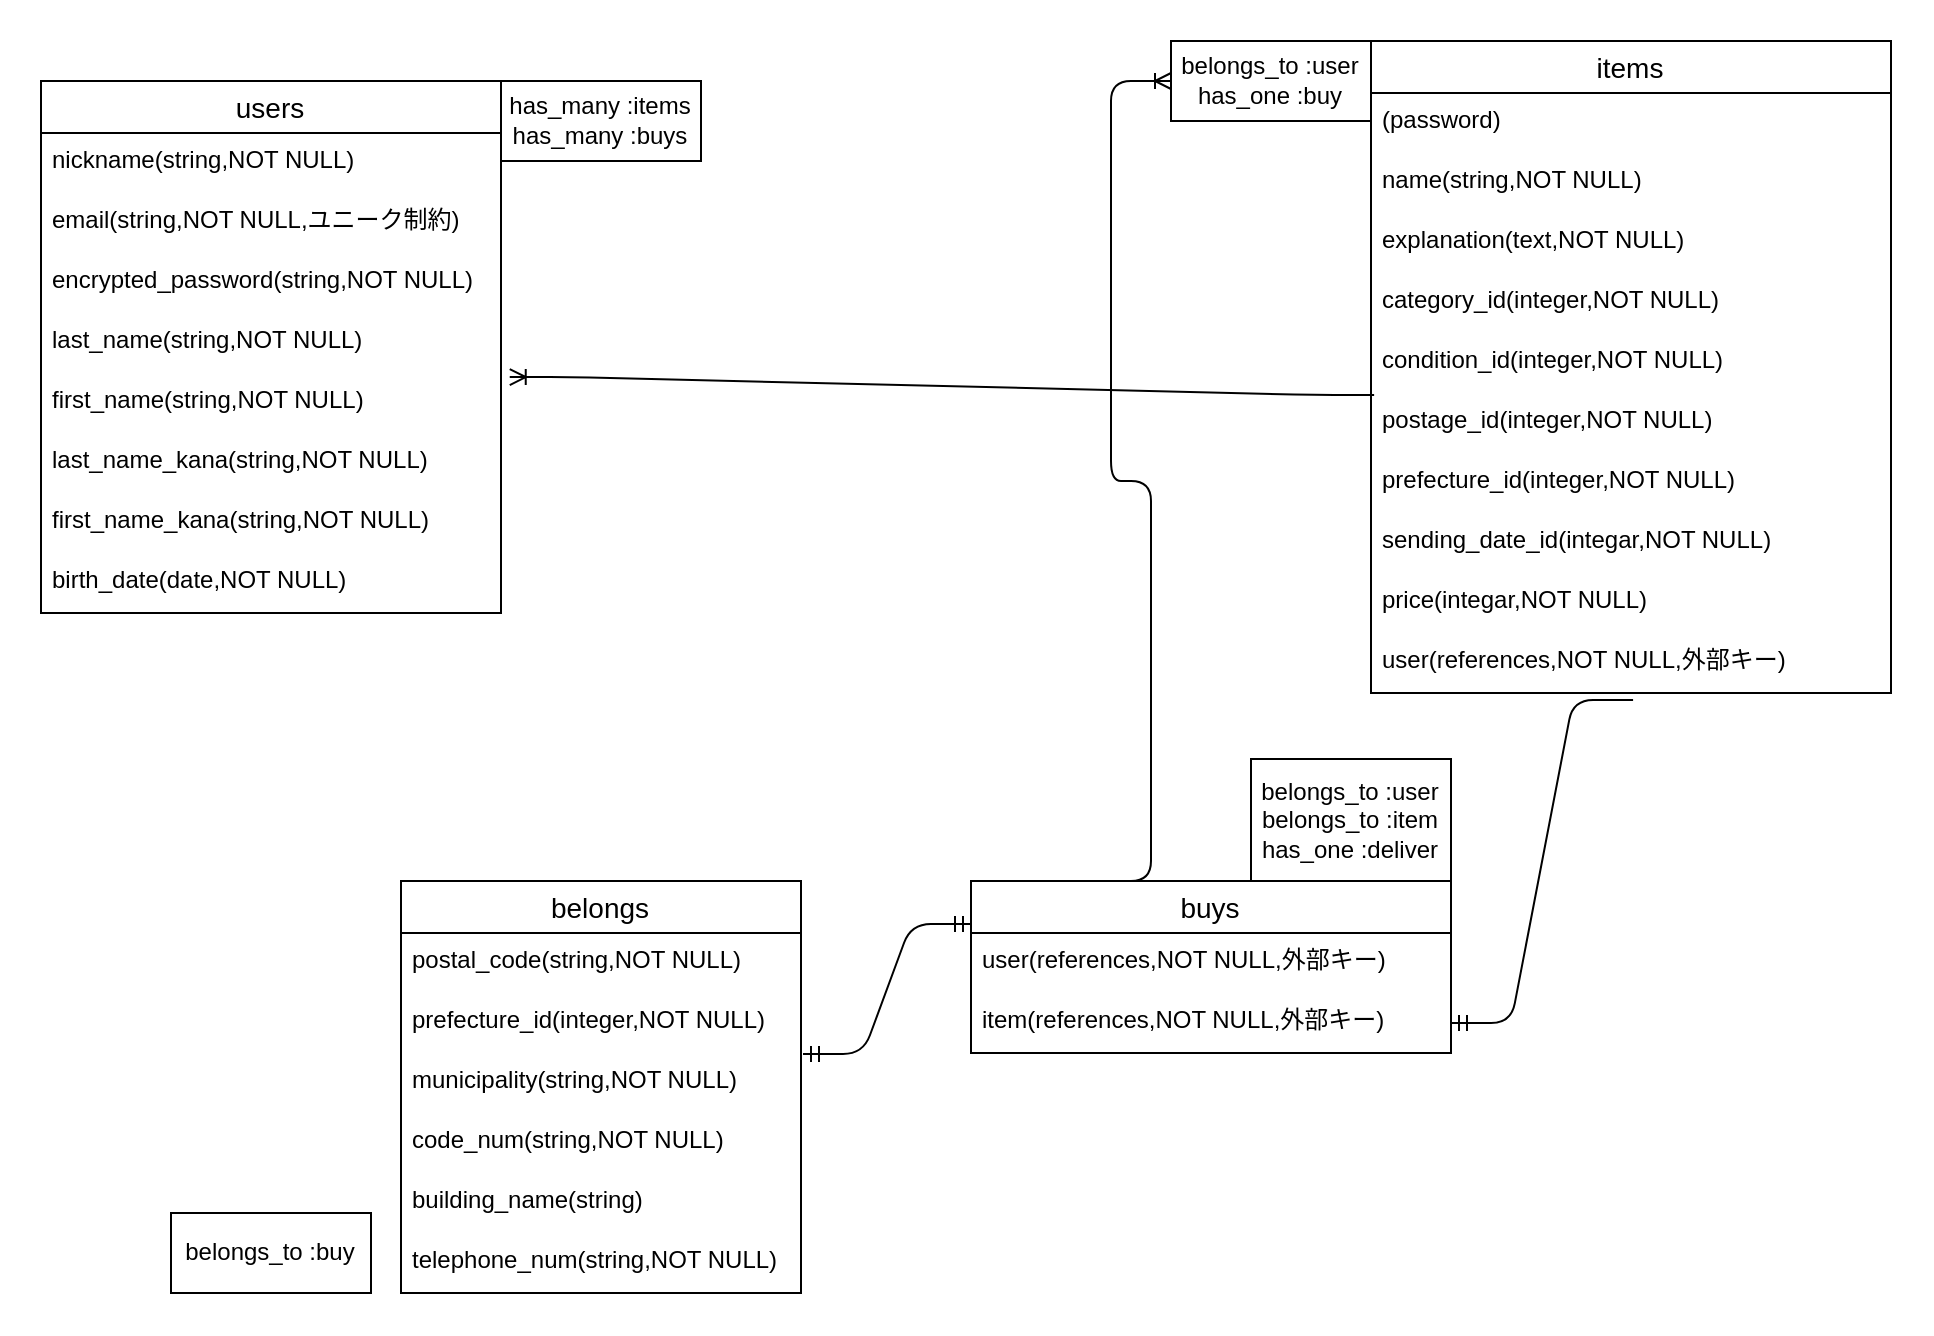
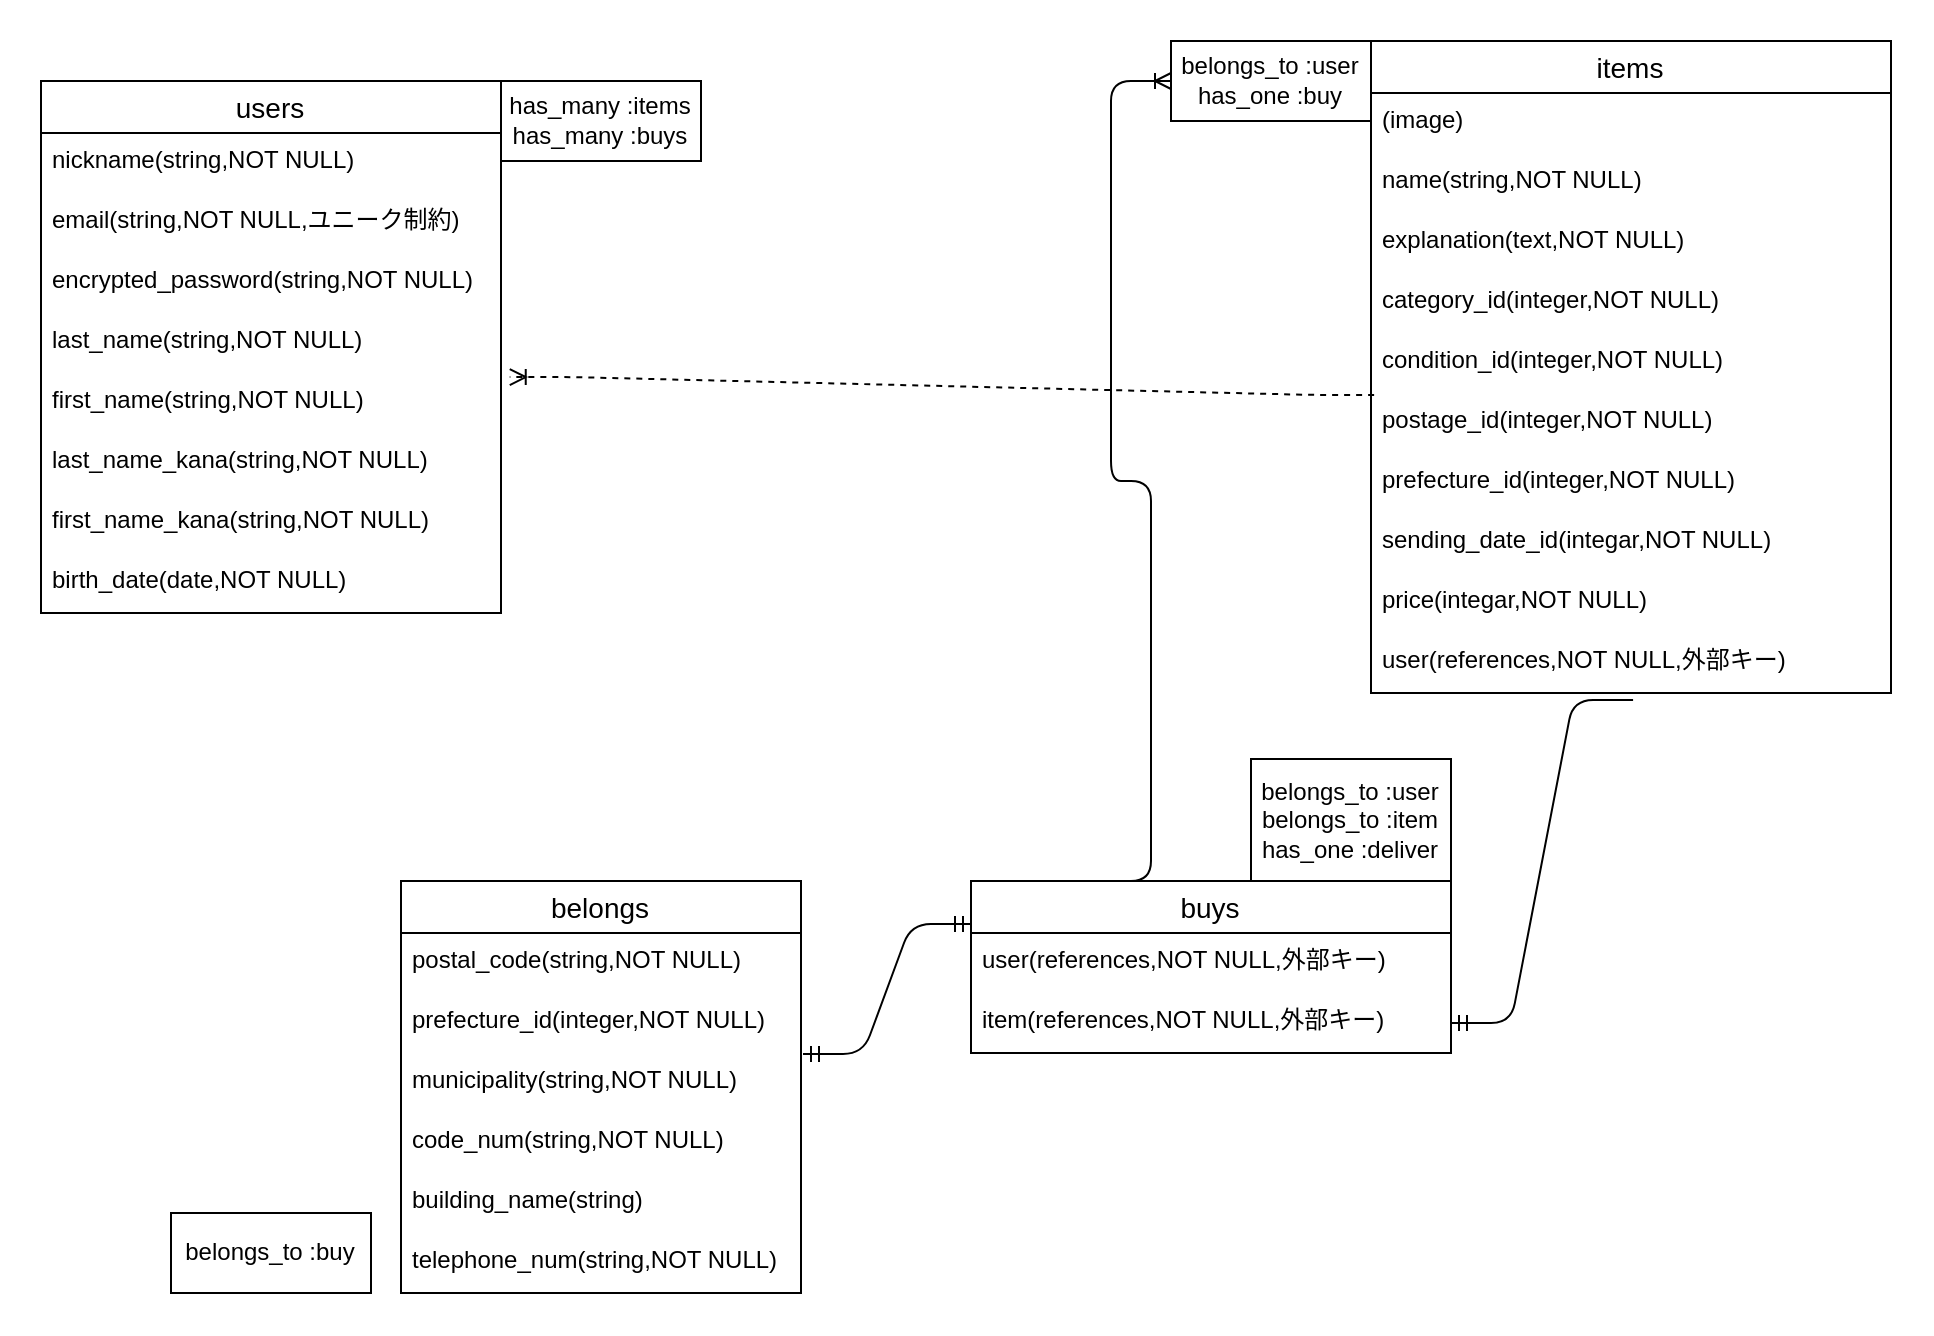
  <mxCell id="0" />
  <mxCell id="1" parent="0" />
  <mxCell id="2" value="users" style="swimlane;fontStyle=0;childLayout=stackLayout;horizontal=1;startSize=26;horizontalStack=0;resizeParent=1;resizeParentMax=0;resizeLast=0;collapsible=1;marginBottom=0;align=center;fontSize=14;" vertex="1" parent="1"><mxGeometry x="20" y="40" width="230" height="266" as="geometry"><mxRectangle x="120" y="290" width="70" height="26" as="alternateBounds" /></mxGeometry></mxCell>
  <mxCell id="3" value="nickname(string,NOT NULL)" style="text;strokeColor=none;fillColor=none;spacingLeft=4;spacingRight=4;overflow=hidden;rotatable=0;points=[[0,0.5],[1,0.5]];portConstraint=eastwest;fontSize=12;" vertex="1" parent="2"><mxGeometry y="26" width="230" height="30" as="geometry" /></mxCell>
  <mxCell id="4" value="email(string,NOT NULL,ユニーク制約)" style="text;strokeColor=none;fillColor=none;spacingLeft=4;spacingRight=4;overflow=hidden;rotatable=0;points=[[0,0.5],[1,0.5]];portConstraint=eastwest;fontSize=12;" vertex="1" parent="2"><mxGeometry y="56" width="230" height="30" as="geometry" /></mxCell>
  <mxCell id="5" value="encrypted_password(string,NOT NULL)" style="text;strokeColor=none;fillColor=none;spacingLeft=4;spacingRight=4;overflow=hidden;rotatable=0;points=[[0,0.5],[1,0.5]];portConstraint=eastwest;fontSize=12;" vertex="1" parent="2"><mxGeometry y="86" width="230" height="30" as="geometry" /></mxCell>
  <mxCell id="6" value="last_name(string,NOT NULL)" style="text;strokeColor=none;fillColor=none;spacingLeft=4;spacingRight=4;overflow=hidden;rotatable=0;points=[[0,0.5],[1,0.5]];portConstraint=eastwest;fontSize=12;" vertex="1" parent="2"><mxGeometry y="116" width="230" height="30" as="geometry" /></mxCell>
  <mxCell id="7" value="first_name(string,NOT NULL)" style="text;strokeColor=none;fillColor=none;spacingLeft=4;spacingRight=4;overflow=hidden;rotatable=0;points=[[0,0.5],[1,0.5]];portConstraint=eastwest;fontSize=12;" vertex="1" parent="2"><mxGeometry y="146" width="230" height="30" as="geometry" /></mxCell>
  <mxCell id="8" value="last_name_kana(string,NOT NULL)" style="text;strokeColor=none;fillColor=none;spacingLeft=4;spacingRight=4;overflow=hidden;rotatable=0;points=[[0,0.5],[1,0.5]];portConstraint=eastwest;fontSize=12;" vertex="1" parent="2"><mxGeometry y="176" width="230" height="30" as="geometry" /></mxCell>
  <mxCell id="9" value="first_name_kana(string,NOT NULL)" style="text;strokeColor=none;fillColor=none;spacingLeft=4;spacingRight=4;overflow=hidden;rotatable=0;points=[[0,0.5],[1,0.5]];portConstraint=eastwest;fontSize=12;" vertex="1" parent="2"><mxGeometry y="206" width="230" height="30" as="geometry" /></mxCell>
  <mxCell id="10" value="birth_date(date,NOT NULL)" style="text;strokeColor=none;fillColor=none;spacingLeft=4;spacingRight=4;overflow=hidden;rotatable=0;points=[[0,0.5],[1,0.5]];portConstraint=eastwest;fontSize=12;" vertex="1" parent="2"><mxGeometry y="236" width="230" height="30" as="geometry" /></mxCell>
  <mxCell id="11" value="items" style="swimlane;fontStyle=0;childLayout=stackLayout;horizontal=1;startSize=26;horizontalStack=0;resizeParent=1;resizeParentMax=0;resizeLast=0;collapsible=1;marginBottom=0;align=center;fontSize=14;" vertex="1" parent="1"><mxGeometry x="685" y="20" width="260" height="326" as="geometry" /></mxCell>
- <mxCell id="12" value="(password)" style="text;strokeColor=none;fillColor=none;spacingLeft=4;spacingRight=4;overflow=hidden;rotatable=0;points=[[0,0.5],[1,0.5]];portConstraint=eastwest;fontSize=12;" vertex="1" parent="11"><mxGeometry y="26" width="260" height="30" as="geometry" /></mxCell>
+ <mxCell id="12" value="(image)" style="text;strokeColor=none;fillColor=none;spacingLeft=4;spacingRight=4;overflow=hidden;rotatable=0;points=[[0,0.5],[1,0.5]];portConstraint=eastwest;fontSize=12;" vertex="1" parent="11"><mxGeometry y="26" width="260" height="30" as="geometry" /></mxCell>
  <mxCell id="13" value="name(string,NOT NULL)" style="text;strokeColor=none;fillColor=none;spacingLeft=4;spacingRight=4;overflow=hidden;rotatable=0;points=[[0,0.5],[1,0.5]];portConstraint=eastwest;fontSize=12;" vertex="1" parent="11"><mxGeometry y="56" width="260" height="30" as="geometry" /></mxCell>
  <mxCell id="14" value="explanation(text,NOT NULL)" style="text;strokeColor=none;fillColor=none;spacingLeft=4;spacingRight=4;overflow=hidden;rotatable=0;points=[[0,0.5],[1,0.5]];portConstraint=eastwest;fontSize=12;" vertex="1" parent="11"><mxGeometry y="86" width="260" height="30" as="geometry" /></mxCell>
  <mxCell id="15" value="category_id(integer,NOT NULL)" style="text;strokeColor=none;fillColor=none;spacingLeft=4;spacingRight=4;overflow=hidden;rotatable=0;points=[[0,0.5],[1,0.5]];portConstraint=eastwest;fontSize=12;" vertex="1" parent="11"><mxGeometry y="116" width="260" height="30" as="geometry" /></mxCell>
  <mxCell id="16" value="condition_id(integer,NOT NULL)" style="text;strokeColor=none;fillColor=none;spacingLeft=4;spacingRight=4;overflow=hidden;rotatable=0;points=[[0,0.5],[1,0.5]];portConstraint=eastwest;fontSize=12;" vertex="1" parent="11"><mxGeometry y="146" width="260" height="30" as="geometry" /></mxCell>
  <mxCell id="17" value="postage_id(integer,NOT NULL)" style="text;strokeColor=none;fillColor=none;spacingLeft=4;spacingRight=4;overflow=hidden;rotatable=0;points=[[0,0.5],[1,0.5]];portConstraint=eastwest;fontSize=12;" vertex="1" parent="11"><mxGeometry y="176" width="260" height="30" as="geometry" /></mxCell>
  <mxCell id="18" value="prefecture_id(integer,NOT NULL)" style="text;strokeColor=none;fillColor=none;spacingLeft=4;spacingRight=4;overflow=hidden;rotatable=0;points=[[0,0.5],[1,0.5]];portConstraint=eastwest;fontSize=12;" vertex="1" parent="11"><mxGeometry y="206" width="260" height="30" as="geometry" /></mxCell>
  <mxCell id="19" value="sending_date_id(integar,NOT NULL)" style="text;strokeColor=none;fillColor=none;spacingLeft=4;spacingRight=4;overflow=hidden;rotatable=0;points=[[0,0.5],[1,0.5]];portConstraint=eastwest;fontSize=12;" vertex="1" parent="11"><mxGeometry y="236" width="260" height="30" as="geometry" /></mxCell>
  <mxCell id="20" value="price(integar,NOT NULL)" style="text;strokeColor=none;fillColor=none;spacingLeft=4;spacingRight=4;overflow=hidden;rotatable=0;points=[[0,0.5],[1,0.5]];portConstraint=eastwest;fontSize=12;" vertex="1" parent="11"><mxGeometry y="266" width="260" height="30" as="geometry" /></mxCell>
  <mxCell id="21" value="user(references,NOT NULL,外部キー)" style="text;strokeColor=none;fillColor=none;spacingLeft=4;spacingRight=4;overflow=hidden;rotatable=0;points=[[0,0.5],[1,0.5]];portConstraint=eastwest;fontSize=12;" vertex="1" parent="11"><mxGeometry y="296" width="260" height="30" as="geometry" /></mxCell>
  <mxCell id="22" value="buys" style="swimlane;fontStyle=0;childLayout=stackLayout;horizontal=1;startSize=26;horizontalStack=0;resizeParent=1;resizeParentMax=0;resizeLast=0;collapsible=1;marginBottom=0;align=center;fontSize=14;" vertex="1" parent="1"><mxGeometry x="485" y="440" width="240" height="86" as="geometry" /></mxCell>
  <mxCell id="23" value="user(references,NOT NULL,外部キー)" style="text;strokeColor=none;fillColor=none;spacingLeft=4;spacingRight=4;overflow=hidden;rotatable=0;points=[[0,0.5],[1,0.5]];portConstraint=eastwest;fontSize=12;" vertex="1" parent="22"><mxGeometry y="26" width="240" height="30" as="geometry" /></mxCell>
  <mxCell id="24" value="item(references,NOT NULL,外部キー)" style="text;strokeColor=none;fillColor=none;spacingLeft=4;spacingRight=4;overflow=hidden;rotatable=0;points=[[0,0.5],[1,0.5]];portConstraint=eastwest;fontSize=12;" vertex="1" parent="22"><mxGeometry y="56" width="240" height="30" as="geometry" /></mxCell>
  <mxCell id="25" value="belongs" style="swimlane;fontStyle=0;childLayout=stackLayout;horizontal=1;startSize=26;horizontalStack=0;resizeParent=1;resizeParentMax=0;resizeLast=0;collapsible=1;marginBottom=0;align=center;fontSize=14;" vertex="1" parent="1"><mxGeometry x="200" y="440" width="200" height="206" as="geometry" /></mxCell>
  <mxCell id="26" value="postal_code(string,NOT NULL)" style="text;strokeColor=none;fillColor=none;spacingLeft=4;spacingRight=4;overflow=hidden;rotatable=0;points=[[0,0.5],[1,0.5]];portConstraint=eastwest;fontSize=12;" vertex="1" parent="25"><mxGeometry y="26" width="200" height="30" as="geometry" /></mxCell>
  <mxCell id="27" value="prefecture_id(integer,NOT NULL)" style="text;strokeColor=none;fillColor=none;spacingLeft=4;spacingRight=4;overflow=hidden;rotatable=0;points=[[0,0.5],[1,0.5]];portConstraint=eastwest;fontSize=12;" vertex="1" parent="25"><mxGeometry y="56" width="200" height="30" as="geometry" /></mxCell>
  <mxCell id="28" value="municipality(string,NOT NULL)" style="text;strokeColor=none;fillColor=none;spacingLeft=4;spacingRight=4;overflow=hidden;rotatable=0;points=[[0,0.5],[1,0.5]];portConstraint=eastwest;fontSize=12;" vertex="1" parent="25"><mxGeometry y="86" width="200" height="30" as="geometry" /></mxCell>
  <mxCell id="29" value="code_num(string,NOT NULL)" style="text;strokeColor=none;fillColor=none;spacingLeft=4;spacingRight=4;overflow=hidden;rotatable=0;points=[[0,0.5],[1,0.5]];portConstraint=eastwest;fontSize=12;" vertex="1" parent="25"><mxGeometry y="116" width="200" height="30" as="geometry" /></mxCell>
  <mxCell id="30" value="building_name(string)" style="text;strokeColor=none;fillColor=none;spacingLeft=4;spacingRight=4;overflow=hidden;rotatable=0;points=[[0,0.5],[1,0.5]];portConstraint=eastwest;fontSize=12;" vertex="1" parent="25"><mxGeometry y="146" width="200" height="30" as="geometry" /></mxCell>
  <mxCell id="31" value="telephone_num(string,NOT NULL)" style="text;strokeColor=none;fillColor=none;spacingLeft=4;spacingRight=4;overflow=hidden;rotatable=0;points=[[0,0.5],[1,0.5]];portConstraint=eastwest;fontSize=12;" vertex="1" parent="25"><mxGeometry y="176" width="200" height="30" as="geometry" /></mxCell>
- <mxCell id="32" value="" style="edgeStyle=entityRelationEdgeStyle;fontSize=12;html=1;endArrow=ERoneToMany;entryX=1.019;entryY=0.067;entryDx=0;entryDy=0;entryPerimeter=0;exitX=0.006;exitY=1.033;exitDx=0;exitDy=0;exitPerimeter=0;" edge="1" parent="1" source="16" target="7"><mxGeometry width="100" height="100" relative="1" as="geometry"><mxPoint x="205" y="340" as="sourcePoint" /><mxPoint x="215" y="240" as="targetPoint" /></mxGeometry></mxCell>
+ <mxCell id="32" value="" style="edgeStyle=entityRelationEdgeStyle;fontSize=12;html=1;endArrow=ERoneToMany;entryX=1.019;entryY=0.067;entryDx=0;entryDy=0;entryPerimeter=0;exitX=0.006;exitY=1.033;exitDx=0;exitDy=0;exitPerimeter=0;dashed=1;" edge="1" parent="1" source="16" target="7"><mxGeometry width="100" height="100" relative="1" as="geometry"><mxPoint x="205" y="340" as="sourcePoint" /><mxPoint x="215" y="240" as="targetPoint" /></mxGeometry></mxCell>
  <mxCell id="33" value="" style="edgeStyle=entityRelationEdgeStyle;fontSize=12;html=1;endArrow=ERoneToMany;exitX=0.25;exitY=0;exitDx=0;exitDy=0;" edge="1" parent="1" source="22" target="35"><mxGeometry width="100" height="100" relative="1" as="geometry"><mxPoint x="115" y="340" as="sourcePoint" /><mxPoint x="-35" y="330" as="targetPoint" /></mxGeometry></mxCell>
  <mxCell id="34" value="" style="edgeStyle=entityRelationEdgeStyle;fontSize=12;html=1;endArrow=ERmandOne;startArrow=ERmandOne;entryX=0;entryY=0.25;entryDx=0;entryDy=0;exitX=1.005;exitY=0.017;exitDx=0;exitDy=0;exitPerimeter=0;" edge="1" parent="1" source="28" target="22"><mxGeometry width="100" height="100" relative="1" as="geometry"><mxPoint x="55" y="660" as="sourcePoint" /><mxPoint x="391.16" y="451.01" as="targetPoint" /></mxGeometry></mxCell>
  <mxCell id="35" value="belongs_to :user&lt;br&gt;has_one :buy" style="whiteSpace=wrap;html=1;align=center;" vertex="1" parent="1"><mxGeometry x="585" y="20" width="100" height="40" as="geometry" /></mxCell>
  <mxCell id="36" value="has_many :items&lt;br&gt;has_many :buys" style="whiteSpace=wrap;html=1;align=center;" vertex="1" parent="1"><mxGeometry x="250" y="40" width="100" height="40" as="geometry" /></mxCell>
  <mxCell id="37" value="belongs_to :buy" style="whiteSpace=wrap;html=1;align=center;" vertex="1" parent="1"><mxGeometry x="85" y="606" width="100" height="40" as="geometry" /></mxCell>
  <mxCell id="38" value="belongs_to :user&lt;br&gt;belongs_to :item&lt;br&gt;has_one :deliver" style="whiteSpace=wrap;html=1;align=center;" vertex="1" parent="1"><mxGeometry x="625" y="379" width="100" height="61" as="geometry" /></mxCell>
  <mxCell id="39" value="" style="edgeStyle=entityRelationEdgeStyle;fontSize=12;html=1;endArrow=none;startArrow=ERmandOne;entryX=0.504;entryY=1.117;entryDx=0;entryDy=0;entryPerimeter=0;exitX=1;exitY=0.5;exitDx=0;exitDy=0;" edge="1" parent="1" source="24" target="21"><mxGeometry width="100" height="100" relative="1" as="geometry"><mxPoint x="545" y="431" as="sourcePoint" /><mxPoint x="826.96" y="379.51" as="targetPoint" /></mxGeometry></mxCell>
